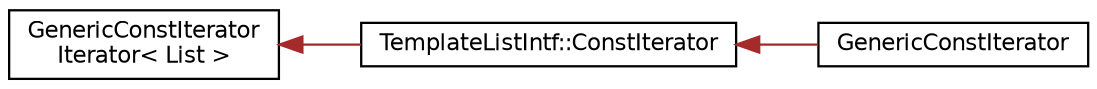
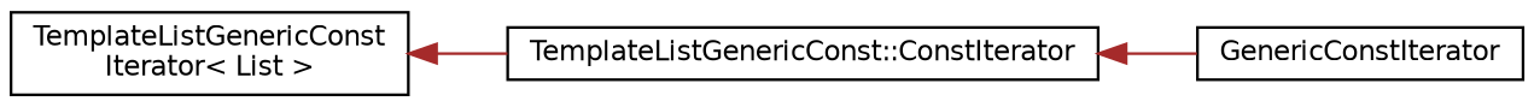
  digraph {
    fontname="DejaVu Sans"
    rankdir=LR
    node [color=black fillcolor=white fontname="DejaVu Sans" fontsize=10 shape=record style=filled]
    edge [color=brown dir=back fontname="DejaVu Sans" fontsize=10 labelfontname=Helvetica labelfontsize=10 style=solid]
-   n1 [height=0.2 label="TemplateListIntf::ConstIterator" width=0.4]
+   n1 [height=0.2 label="TemplateListGenericConst::ConstIterator" width=0.4]
    n2 [height=0.2 label=GenericConstIterator width=0.4]
-   n3 [height=0.2 label="GenericConstIterator\lIterator\< List \>" width=0.4]
+   n3 [height=0.2 label="TemplateListGenericConst\lIterator\< List \>" width=0.4]
    n1 -> n2
    n3 -> n1
  }
